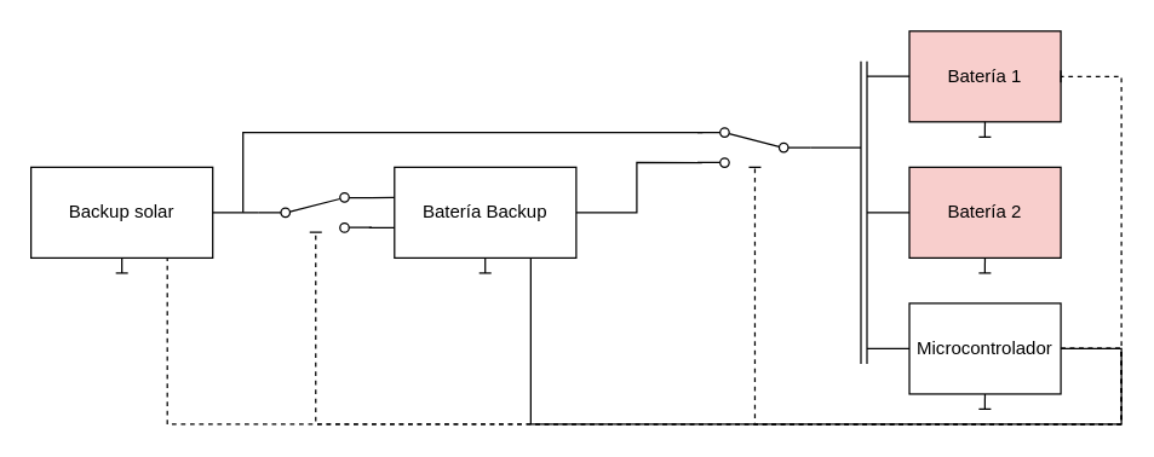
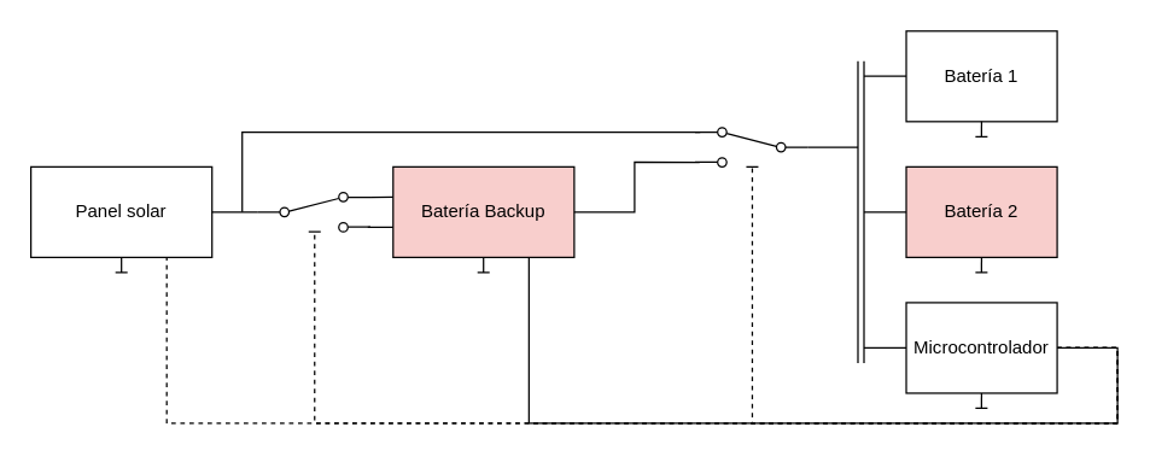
  <mxCell id="0" />
  <mxCell id="1" parent="0" />
  <mxCell id="2" style="edgeStyle=orthogonalEdgeStyle;rounded=0;orthogonalLoop=1;jettySize=auto;html=1;endArrow=baseDash;endFill=0;" edge="1" parent="1" source="3"><mxGeometry relative="1" as="geometry"><mxPoint x="80" y="180" as="targetPoint" /><Array as="points"><mxPoint x="80" y="180" /><mxPoint x="80" y="180" /></Array></mxGeometry></mxCell>
- <mxCell id="3" value="Backup solar" style="rounded=0;whiteSpace=wrap;html=1;" vertex="1" parent="1"><mxGeometry x="20" y="110" width="120" height="60" as="geometry" /></mxCell>
- <mxCell id="4" value="Batería Backup" style="rounded=0;whiteSpace=wrap;html=1;" vertex="1" parent="1"><mxGeometry x="260" y="110" width="120" height="60" as="geometry" /></mxCell>
- <mxCell id="5" value="Batería 1" style="whiteSpace=wrap;html=1;fillColor=#f8cecc;" vertex="1" parent="1"><mxGeometry x="600" y="20" width="100" height="60" as="geometry" /></mxCell>
+ <mxCell id="3" value="Panel solar" style="rounded=0;whiteSpace=wrap;html=1;" vertex="1" parent="1"><mxGeometry x="20" y="110" width="120" height="60" as="geometry" /></mxCell>
+ <mxCell id="4" value="Batería Backup" style="rounded=0;whiteSpace=wrap;html=1;fillColor=#f8cecc;" vertex="1" parent="1"><mxGeometry x="260" y="110" width="120" height="60" as="geometry" /></mxCell>
+ <mxCell id="5" value="Batería 1" style="whiteSpace=wrap;html=1;" vertex="1" parent="1"><mxGeometry x="600" y="20" width="100" height="60" as="geometry" /></mxCell>
  <mxCell id="6" value="Batería 2" style="whiteSpace=wrap;html=1;fillColor=#f8cecc;" vertex="1" parent="1"><mxGeometry x="600" y="110" width="100" height="60" as="geometry" /></mxCell>
  <mxCell id="7" style="edgeStyle=orthogonalEdgeStyle;rounded=0;orthogonalLoop=1;jettySize=auto;html=1;exitX=0;exitY=0.5;exitDx=0;exitDy=0;endArrow=none;endFill=0;" edge="1" parent="1" source="13"><mxGeometry relative="1" as="geometry"><mxPoint x="572" y="230" as="targetPoint" /></mxGeometry></mxCell>
- <mxCell id="8" style="edgeStyle=orthogonalEdgeStyle;rounded=0;orthogonalLoop=1;jettySize=auto;html=1;dashed=1;endArrow=baseDash;endFill=0;" edge="1" parent="1" source="13" target="5"><mxGeometry relative="1" as="geometry"><Array as="points"><mxPoint x="740" y="230" /><mxPoint x="740" y="50" /></Array></mxGeometry></mxCell>
  <mxCell id="9" style="edgeStyle=orthogonalEdgeStyle;rounded=0;orthogonalLoop=1;jettySize=auto;html=1;dashed=1;endArrow=baseDash;endFill=0;" edge="1" parent="1" source="13" target="15"><mxGeometry relative="1" as="geometry"><Array as="points"><mxPoint x="740" y="230" /><mxPoint x="740" y="280" /><mxPoint x="498" y="280" /></Array></mxGeometry></mxCell>
  <mxCell id="10" style="edgeStyle=orthogonalEdgeStyle;rounded=0;orthogonalLoop=1;jettySize=auto;html=1;dashed=1;endArrow=baseDash;endFill=0;" edge="1" parent="1" source="13" target="18"><mxGeometry relative="1" as="geometry"><Array as="points"><mxPoint x="740" y="230" /><mxPoint x="740" y="280" /><mxPoint x="208" y="280" /></Array></mxGeometry></mxCell>
  <mxCell id="11" style="edgeStyle=orthogonalEdgeStyle;rounded=0;orthogonalLoop=1;jettySize=auto;html=1;startArrow=none;startFill=0;dashed=0;endArrow=none;endFill=0;" edge="1" parent="1" source="13" target="4"><mxGeometry relative="1" as="geometry"><Array as="points"><mxPoint x="740" y="230" /><mxPoint x="740" y="280" /><mxPoint x="350" y="280" /></Array></mxGeometry></mxCell>
  <mxCell id="12" style="edgeStyle=orthogonalEdgeStyle;rounded=0;orthogonalLoop=1;jettySize=auto;html=1;entryX=0.75;entryY=1;entryDx=0;entryDy=0;dashed=1;endArrow=none;endFill=0;" edge="1" parent="1" source="13" target="3"><mxGeometry relative="1" as="geometry"><Array as="points"><mxPoint x="740" y="230" /><mxPoint x="740" y="280" /><mxPoint x="110" y="280" /></Array></mxGeometry></mxCell>
  <mxCell id="13" value="Microcontrolador" style="whiteSpace=wrap;html=1;" vertex="1" parent="1"><mxGeometry x="600" y="200" width="100" height="60" as="geometry" /></mxCell>
  <mxCell id="14" style="edgeStyle=orthogonalEdgeStyle;rounded=0;orthogonalLoop=1;jettySize=auto;html=1;endArrow=none;endFill=0;" edge="1" parent="1" source="15"><mxGeometry relative="1" as="geometry"><mxPoint x="568" y="97" as="targetPoint" /></mxGeometry></mxCell>
  <mxCell id="15" value="" style="html=1;shape=mxgraph.electrical.electro-mechanical.twoWaySwitch;aspect=fixed;elSwitchState=2;direction=east;flipV=0;flipH=1;" vertex="1" parent="1"><mxGeometry x="460" y="84" width="75" height="26" as="geometry" /></mxCell>
  <mxCell id="16" style="edgeStyle=orthogonalEdgeStyle;rounded=0;orthogonalLoop=1;jettySize=auto;html=1;exitX=0;exitY=0.5;exitDx=0;exitDy=0;entryX=1;entryY=0.5;entryDx=0;entryDy=0;endArrow=none;endFill=0;" edge="1" parent="1" source="18" target="3"><mxGeometry relative="1" as="geometry" /></mxCell>
  <mxCell id="17" style="edgeStyle=orthogonalEdgeStyle;rounded=0;orthogonalLoop=1;jettySize=auto;html=1;endArrow=none;endFill=0;entryX=0.954;entryY=0.118;entryDx=0;entryDy=0;entryPerimeter=0;" edge="1" parent="1" target="15"><mxGeometry relative="1" as="geometry"><mxPoint x="420" y="90" as="targetPoint" /><mxPoint x="160" y="140" as="sourcePoint" /><Array as="points"><mxPoint x="160" y="87" /><mxPoint x="170" y="87" /></Array></mxGeometry></mxCell>
  <mxCell id="18" value="" style="html=1;shape=mxgraph.electrical.electro-mechanical.twoWaySwitch;aspect=fixed;elSwitchState=2;" vertex="1" parent="1"><mxGeometry x="170" y="127" width="75" height="26" as="geometry" /></mxCell>
  <mxCell id="19" value="" style="endArrow=none;html=1;rounded=0;exitX=1;exitY=0.12;exitDx=0;exitDy=0;" edge="1" parent="1" source="18"><mxGeometry width="50" height="50" relative="1" as="geometry"><mxPoint x="310" y="210" as="sourcePoint" /><mxPoint x="260" y="130" as="targetPoint" /></mxGeometry></mxCell>
  <mxCell id="20" value="" style="endArrow=none;html=1;rounded=0;exitX=0.976;exitY=0.885;exitDx=0;exitDy=0;exitPerimeter=0;" edge="1" parent="1"><mxGeometry width="50" height="50" relative="1" as="geometry"><mxPoint x="243.2" y="150.01" as="sourcePoint" /><mxPoint x="260" y="150" as="targetPoint" /><Array as="points"><mxPoint x="250" y="150" /></Array></mxGeometry></mxCell>
  <mxCell id="21" style="edgeStyle=orthogonalEdgeStyle;rounded=0;orthogonalLoop=1;jettySize=auto;html=1;exitX=1;exitY=0.5;exitDx=0;exitDy=0;entryX=0.959;entryY=0.882;entryDx=0;entryDy=0;entryPerimeter=0;endArrow=none;endFill=0;" edge="1" parent="1" source="4" target="15"><mxGeometry relative="1" as="geometry" /></mxCell>
  <mxCell id="22" value="" style="shape=link;html=1;rounded=0;" edge="1" parent="1"><mxGeometry width="100" relative="1" as="geometry"><mxPoint x="570" y="40" as="sourcePoint" /><mxPoint x="570" y="240" as="targetPoint" /></mxGeometry></mxCell>
  <mxCell id="23" style="edgeStyle=orthogonalEdgeStyle;rounded=0;orthogonalLoop=1;jettySize=auto;html=1;exitX=0;exitY=0.5;exitDx=0;exitDy=0;endArrow=none;endFill=0;" edge="1" parent="1"><mxGeometry relative="1" as="geometry"><mxPoint x="572" y="139.92" as="targetPoint" /><mxPoint x="600" y="139.92" as="sourcePoint" /></mxGeometry></mxCell>
  <mxCell id="24" style="edgeStyle=orthogonalEdgeStyle;rounded=0;orthogonalLoop=1;jettySize=auto;html=1;exitX=0;exitY=0.5;exitDx=0;exitDy=0;endArrow=none;endFill=0;" edge="1" parent="1"><mxGeometry relative="1" as="geometry"><mxPoint x="572" y="49.92" as="targetPoint" /><mxPoint x="600" y="49.92" as="sourcePoint" /></mxGeometry></mxCell>
  <mxCell id="25" style="edgeStyle=orthogonalEdgeStyle;rounded=0;orthogonalLoop=1;jettySize=auto;html=1;endArrow=baseDash;endFill=0;" edge="1" parent="1"><mxGeometry relative="1" as="geometry"><mxPoint x="319.9" y="180" as="targetPoint" /><mxPoint x="319.9" y="170" as="sourcePoint" /><Array as="points"><mxPoint x="319.9" y="180" /><mxPoint x="319.9" y="180" /></Array></mxGeometry></mxCell>
  <mxCell id="26" style="edgeStyle=orthogonalEdgeStyle;rounded=0;orthogonalLoop=1;jettySize=auto;html=1;endArrow=baseDash;endFill=0;" edge="1" parent="1"><mxGeometry relative="1" as="geometry"><mxPoint x="649.86" y="90" as="targetPoint" /><mxPoint x="649.86" y="80" as="sourcePoint" /><Array as="points"><mxPoint x="649.86" y="90" /><mxPoint x="649.86" y="90" /></Array></mxGeometry></mxCell>
  <mxCell id="27" style="edgeStyle=orthogonalEdgeStyle;rounded=0;orthogonalLoop=1;jettySize=auto;html=1;endArrow=baseDash;endFill=0;" edge="1" parent="1"><mxGeometry relative="1" as="geometry"><mxPoint x="649.86" y="180" as="targetPoint" /><mxPoint x="649.86" y="170" as="sourcePoint" /><Array as="points"><mxPoint x="649.86" y="180" /><mxPoint x="649.86" y="180" /></Array></mxGeometry></mxCell>
  <mxCell id="28" style="edgeStyle=orthogonalEdgeStyle;rounded=0;orthogonalLoop=1;jettySize=auto;html=1;endArrow=baseDash;endFill=0;" edge="1" parent="1"><mxGeometry relative="1" as="geometry"><mxPoint x="649.86" y="270" as="targetPoint" /><mxPoint x="649.86" y="260" as="sourcePoint" /><Array as="points"><mxPoint x="649.86" y="270" /><mxPoint x="649.86" y="270" /></Array></mxGeometry></mxCell>
